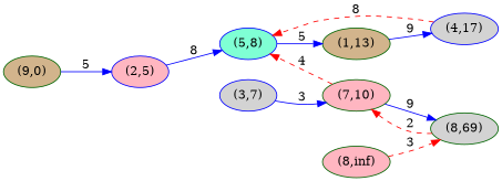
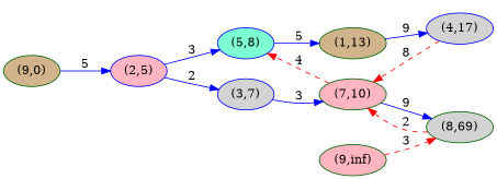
  digraph {
    rankdir=LR
    ranksep=equally
    node [color=darkgreen fillcolor=lightpink style=filled]
    edge [color=blue]
    n1 [fillcolor=tan label="(9,0)"]
    "(2,5)" [color=blue]
    "(5,8)" [color=blue fillcolor=aquamarine]
    "(3,7)" [color=blue fillcolor=lightgrey]
    "(1,13)" [fillcolor=tan]
    "(7,10)"
    "(4,17)" [color=blue fillcolor=lightgrey]
    n8 [fillcolor=lightgrey label="(8,69)"]
-   "(9,inf)" [label="(8,inf)"]
+   "(9,inf)"
    subgraph sub_1 {
      rank=same
      n1
    }
    subgraph sub_2 {
      rank=same
      "(2,5)"
    }
    subgraph sub_3 {
      rank=same
      "(5,8)"
      "(3,7)"
    }
    subgraph sub_4 {
      rank=same
      "(1,13)"
      "(7,10)"
    }
    subgraph sub_5 {
      rank=same
      "(4,17)"
      n8
    }
    subgraph sub_6 {
      rank=same
    }
    subgraph sub_7 {
      rank=same
      "(9,inf)"
    }
    subgraph sub_8 {
      rank=same
    }
    n1 -> "(2,5)" [label=5]
-   "(2,5)" -> "(5,8)" [label=8]
+   "(2,5)" -> "(5,8)" [label=3]
+   "(2,5)" -> "(3,7)" [label=2]
    "(5,8)" -> "(1,13)" [label=5]
    "(3,7)" -> "(7,10)" [label=3]
    "(1,13)" -> "(4,17)" [label=9]
    "(7,10)" -> "(5,8)" [color=red label=4 style=dashed]
    "(7,10)" -> n8 [label=9]
-   "(4,17)" -> "(5,8)" [color=red label=8 style=dashed]
+   "(4,17)" -> "(7,10)" [color=red label=8 style=dashed]
    n8 -> "(7,10)" [color=red label=2 style=dashed]
    "(9,inf)" -> n8 [color=red label=3 style=dashed]
  }
